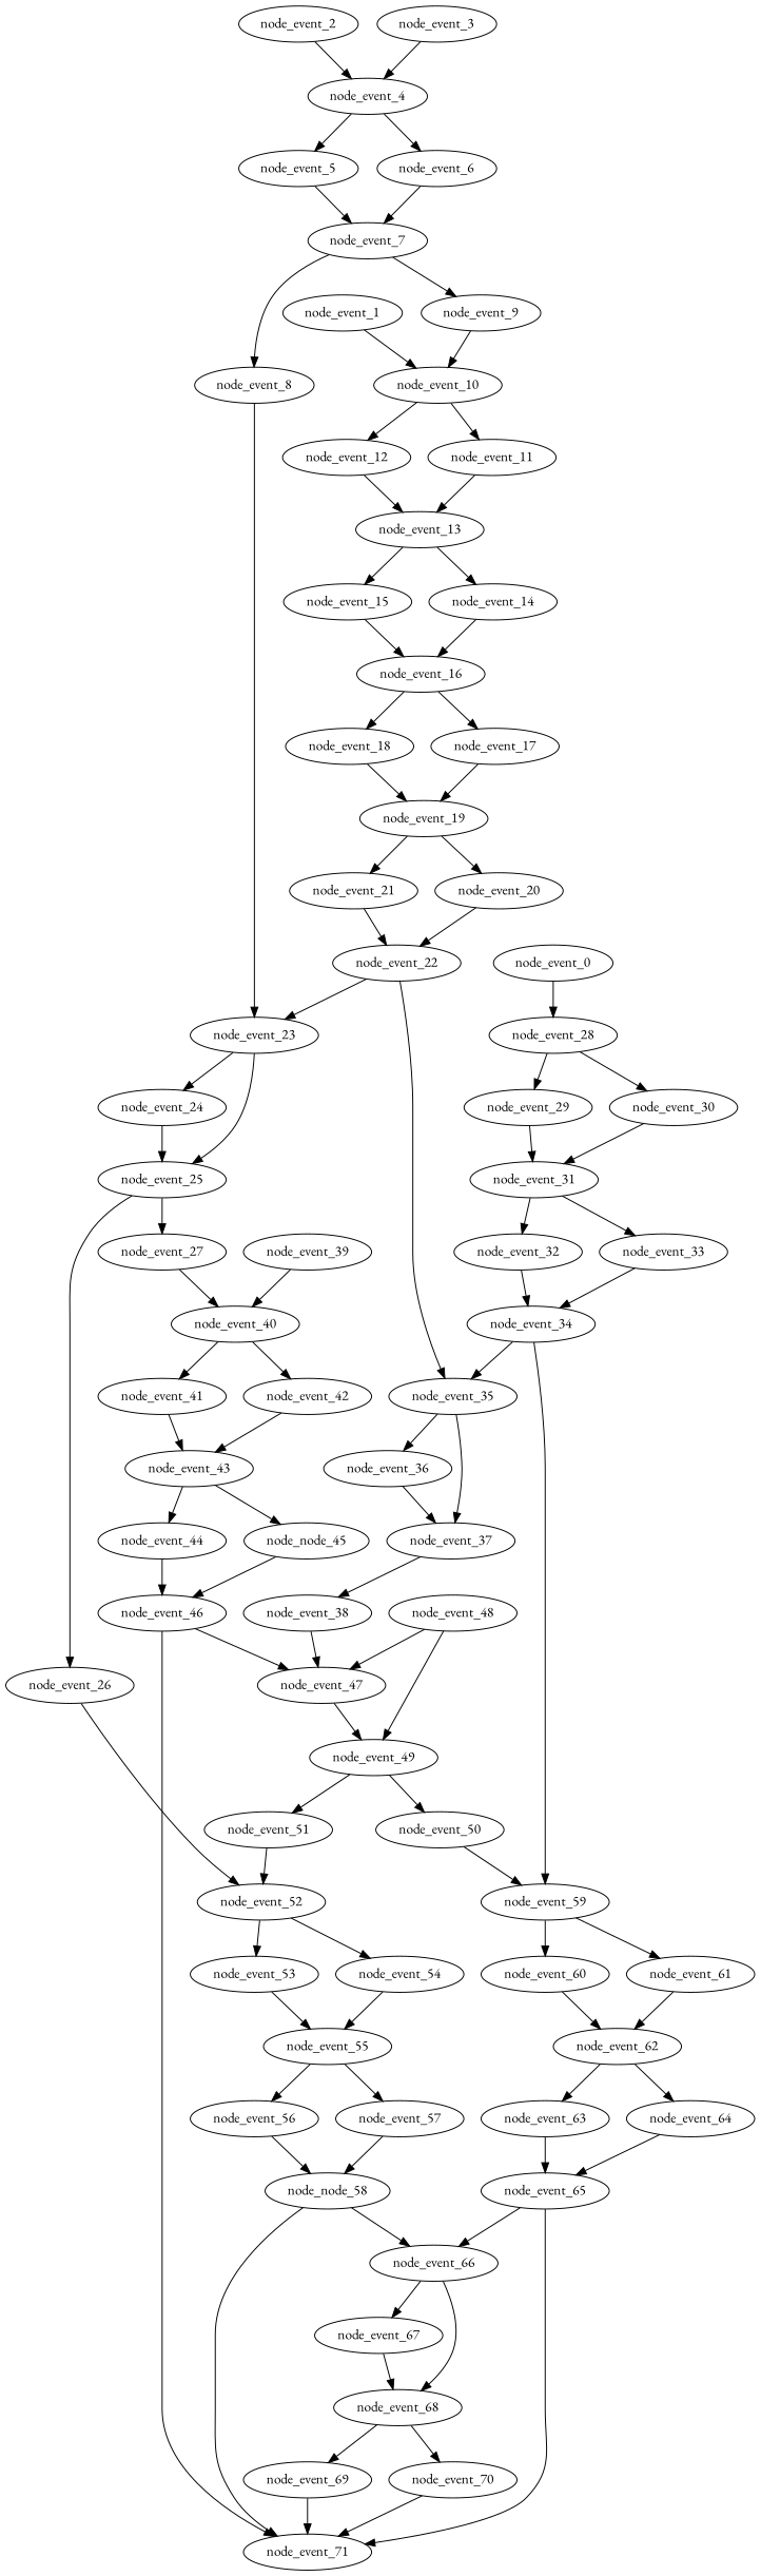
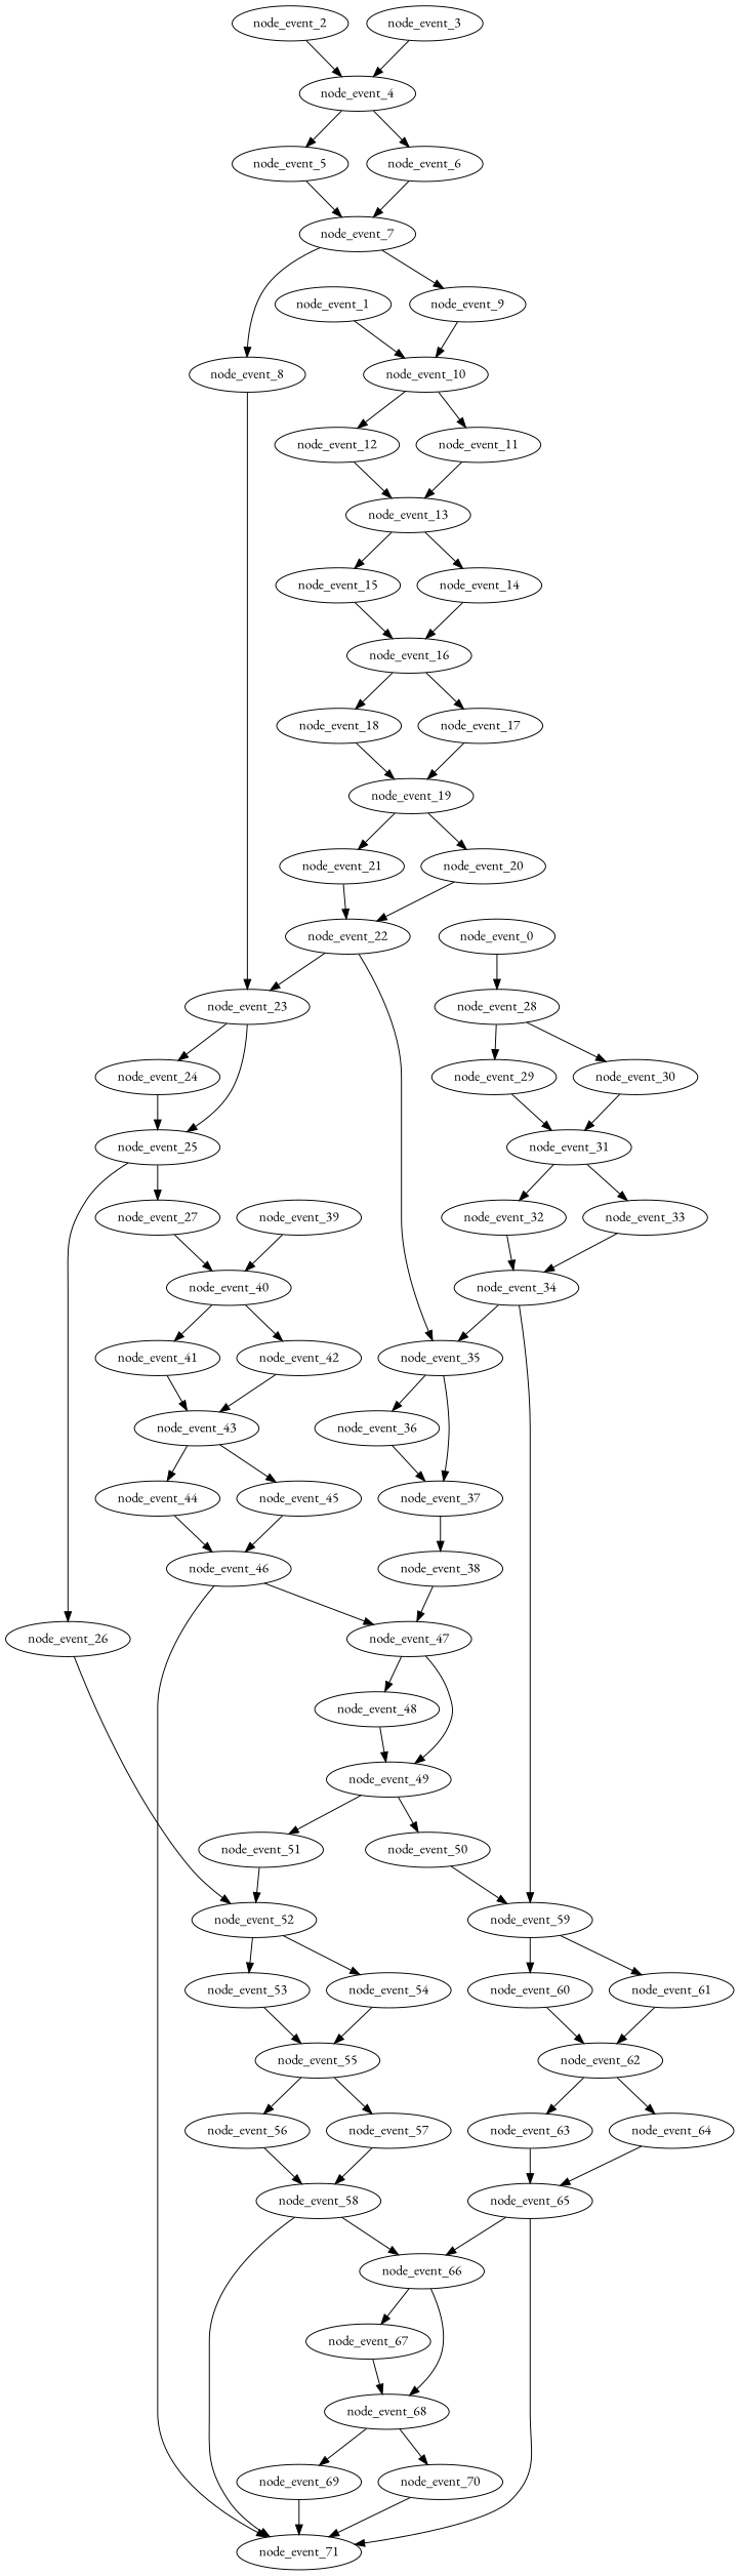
  digraph {
    fontname="EB Garamond"
    node [Dependencies=0 Depth=1 EventType="DotQasm.Scheduling.GateEvent" Latency="00:00:00.0010000" Priority=0.043000000000000024 fontname="EB Garamond"]
    edge [fontname="EB Garamond"]
    node_event_0 [EventIndex=0 Priority=0.04600000000000003]
    node_event_28 [Dependencies=1 Depth=2 EventIndex=28 EventType="DotQasm.Scheduling.ControlledGateEvent" Latency="00:00:00.0020000" Priority=0.045000000000000026]
    node_event_29 [Dependencies=2 Depth=3 EventIndex=29]
    node_event_30 [Dependencies=2 Depth=3 EventIndex=30]
    node_event_1 [EventIndex=1 Priority=0.05200000000000003]
    node_event_10 [Dependencies=11 Depth=6 EventIndex=10 EventType="DotQasm.Scheduling.ControlledGateEvent" Latency="00:00:00.0020000" Priority=0.05100000000000003]
    node_event_11 [Dependencies=12 Depth=7 EventIndex=11 Priority=0.04900000000000003]
    node_event_12 [Dependencies=12 Depth=7 EventIndex=12 Priority=0.04900000000000003]
    node_event_2 [EventIndex=2 Priority=0.05800000000000004]
    node_event_4 [Dependencies=2 Depth=2 EventIndex=4 EventType="DotQasm.Scheduling.ControlledGateEvent" Latency="00:00:00.0020000" Priority=0.05700000000000004]
    node_event_5 [Dependencies=3 Depth=3 EventIndex=5 Priority=0.055000000000000035]
    node_event_6 [Dependencies=3 Depth=3 EventIndex=6 Priority=0.055000000000000035]
    node_event_3 [EventIndex=3 Priority=0.05800000000000004]
    node_event_7 [Dependencies=8 Depth=4 EventIndex=7 EventType="DotQasm.Scheduling.ControlledGateEvent" Latency="00:00:00.0020000" Priority=0.054000000000000034]
    node_event_8 [Dependencies=9 Depth=5 EventIndex=8 Priority=0.03800000000000002]
    node_event_9 [Dependencies=9 Depth=5 EventIndex=9 Priority=0.05200000000000003]
    node_event_23 [Dependencies=247 Depth=15 EventIndex=23 EventType="DotQasm.Scheduling.ControlledGateEvent" Latency="00:00:00.0020000" Priority=0.03700000000000002]
    node_event_24 [Dependencies=248 Depth=16 EventIndex=24 Priority=0.03500000000000002]
    node_event_25 [Dependencies=497 Depth=17 EventIndex=25 EventType="DotQasm.Scheduling.ControlledGateEvent" Latency="00:00:00.0020000" Priority=0.034000000000000016]
    node_event_13 [Dependencies=26 Depth=8 EventIndex=13 EventType="DotQasm.Scheduling.ControlledGateEvent" Latency="00:00:00.0020000" Priority=0.04800000000000003]
    node_event_14 [Dependencies=27 Depth=9 EventIndex=14 Priority=0.04600000000000003]
    node_event_15 [Dependencies=27 Depth=9 EventIndex=15 Priority=0.04600000000000003]
    node_event_16 [Dependencies=56 Depth=10 EventIndex=16 EventType="DotQasm.Scheduling.ControlledGateEvent" Latency="00:00:00.0020000" Priority=0.045000000000000026]
    node_event_17 [Dependencies=57 Depth=11 EventIndex=17]
    node_event_18 [Dependencies=57 Depth=11 EventIndex=18]
    node_event_19 [Dependencies=116 Depth=12 EventIndex=19 EventType="DotQasm.Scheduling.ControlledGateEvent" Latency="00:00:00.0020000" Priority=0.04200000000000002]
    node_event_20 [Dependencies=117 Depth=13 EventIndex=20 Priority=0.04000000000000002]
    node_event_21 [Dependencies=117 Depth=13 EventIndex=21 Priority=0.04000000000000002]
    node_event_22 [Dependencies=236 Depth=14 EventIndex=22 EventType="DotQasm.Scheduling.ControlledGateEvent" Latency="00:00:00.0020000" Priority=0.03900000000000002]
    node_event_35 [Dependencies=254 Depth=15 EventIndex=35 EventType="DotQasm.Scheduling.ControlledGateEvent" Latency="00:00:00.0020000" Priority=0.03700000000000002]
    node_event_36 [Dependencies=255 Depth=16 EventIndex=36 Priority=0.03500000000000002]
    node_event_37 [Dependencies=511 Depth=17 EventIndex=37 EventType="DotQasm.Scheduling.ControlledGateEvent" Latency="00:00:00.0020000" Priority=0.034000000000000016]
    node_event_26 [Dependencies=498 Depth=18 EventIndex=26 Priority=0.018000000000000002]
    node_event_27 [Dependencies=498 Depth=18 EventIndex=27 Priority=0.032000000000000015]
    node_event_52 [Dependencies=9652 Depth=28 EventIndex=52 EventType="DotQasm.Scheduling.ControlledGateEvent" Latency="00:00:00.0020000" Priority=0.017]
    node_event_40 [Dependencies=1012 Depth=19 EventIndex=40 EventType="DotQasm.Scheduling.ControlledGateEvent" Latency="00:00:00.0020000" Priority=0.031000000000000014]
    node_event_53 [Dependencies=9653 Depth=29 EventIndex=53 Priority=0.015]
    node_event_54 [Dependencies=9653 Depth=29 EventIndex=54 Priority=0.015]
    node_event_41 [Dependencies=1013 Depth=20 EventIndex=41 Priority=0.029000000000000012]
    node_event_42 [Dependencies=1013 Depth=20 EventIndex=42 Priority=0.029000000000000012]
    node_event_31 [Dependencies=6 Depth=4 EventIndex=31 EventType="DotQasm.Scheduling.ControlledGateEvent" Latency="00:00:00.0020000" Priority=0.04200000000000002]
    node_event_32 [Dependencies=7 Depth=5 EventIndex=32 Priority=0.04000000000000002]
    node_event_33 [Dependencies=7 Depth=5 EventIndex=33 Priority=0.04000000000000002]
    node_event_34 [Dependencies=16 Depth=6 EventIndex=34 EventType="DotQasm.Scheduling.ControlledGateEvent" Latency="00:00:00.0020000" Priority=0.03900000000000002]
    node_event_59 [Dependencies=9170 Depth=28 EventIndex=59 EventType="DotQasm.Scheduling.ControlledGateEvent" Latency="00:00:00.0020000" Priority=0.017]
    node_event_60 [Dependencies=9171 Depth=29 EventIndex=60 Priority=0.015]
    node_event_61 [Dependencies=9171 Depth=29 EventIndex=61 Priority=0.015]
    node_event_38 [Dependencies=512 Depth=18 EventIndex=38 Priority=0.024000000000000007]
    node_event_47 [Dependencies=4574 Depth=24 EventIndex=47 EventType="DotQasm.Scheduling.ControlledGateEvent" Latency="00:00:00.0020000" Priority=0.023000000000000007]
    node_event_39 [Dependencies=512 Depth=18 EventIndex=39 Priority=0.032000000000000015]
    node_event_48 [Dependencies=4575 Depth=25 EventIndex=48 Priority=0.021000000000000005]
    node_event_49 [Dependencies=9151 Depth=26 EventIndex=49 EventType="DotQasm.Scheduling.ControlledGateEvent" Latency="00:00:00.0020000" Priority=0.020000000000000004]
    node_event_43 [Dependencies=2028 Depth=21 EventIndex=43 EventType="DotQasm.Scheduling.ControlledGateEvent" Latency="00:00:00.0020000" Priority=0.02800000000000001]
    node_event_44 [Dependencies=2029 Depth=22 EventIndex=44 Priority=0.02600000000000001]
-   node_event_45 [Dependencies=2029 Depth=22 EventIndex=45 Priority=0.02600000000000001 label=node_node_45]
+   node_event_45 [Dependencies=2029 Depth=22 EventIndex=45 Priority=0.02600000000000001]
    node_event_46 [Dependencies=4060 Depth=23 EventIndex=46 EventType="DotQasm.Scheduling.ControlledGateEvent" Latency="00:00:00.0020000" Priority=0.02500000000000001]
    node_event_71 [Dependencies=380641 Depth=37 EventIndex=71 EventType="DotQasm.Scheduling.MeasurementEvent" Latency="00:00:00.0030000" Priority=0.003]
    node_event_50 [Dependencies=9152 Depth=27 EventIndex=50 Priority=0.018000000000000002]
    node_event_51 [Dependencies=9152 Depth=27 EventIndex=51 Priority=0.018000000000000002]
    node_event_55 [Dependencies=19308 Depth=30 EventIndex=55 EventType="DotQasm.Scheduling.ControlledGateEvent" Latency="00:00:00.0020000" Priority=0.014]
    node_event_56 [Dependencies=19309 Depth=31 EventIndex=56 Priority=0.012]
    node_event_57 [Dependencies=19309 Depth=31 EventIndex=57 Priority=0.012]
-   node_event_58 [Dependencies=38620 Depth=32 EventIndex=58 EventType="DotQasm.Scheduling.ControlledGateEvent" Latency="00:00:00.0020000" Priority=0.011000000000000001 label=node_node_58]
+   node_event_58 [Dependencies=38620 Depth=32 EventIndex=58 EventType="DotQasm.Scheduling.ControlledGateEvent" Latency="00:00:00.0020000" Priority=0.011000000000000001]
    node_event_66 [Dependencies=75314 Depth=33 EventIndex=66 EventType="DotQasm.Scheduling.ControlledGateEvent" Latency="00:00:00.0020000" Priority=0.009000000000000001]
    node_event_67 [Dependencies=75315 Depth=34 EventIndex=67 Priority=0.007]
    node_event_68 [Dependencies=150631 Depth=35 EventIndex=68 EventType="DotQasm.Scheduling.ControlledGateEvent" Latency="00:00:00.0020000" Priority=0.006]
    node_event_62 [Dependencies=18344 Depth=30 EventIndex=62 EventType="DotQasm.Scheduling.ControlledGateEvent" Latency="00:00:00.0020000" Priority=0.014]
    node_event_63 [Dependencies=18345 Depth=31 EventIndex=63 Priority=0.012]
    node_event_64 [Dependencies=18345 Depth=31 EventIndex=64 Priority=0.012]
    node_event_65 [Dependencies=36692 Depth=32 EventIndex=65 EventType="DotQasm.Scheduling.ControlledGateEvent" Latency="00:00:00.0020000" Priority=0.011000000000000001]
    node_event_69 [Dependencies=150632 Depth=36 EventIndex=69 Priority=0.004]
    node_event_70 [Dependencies=150632 Depth=36 EventIndex=70 Priority=0.004]
    node_event_0 -> node_event_28
    node_event_28 -> node_event_29
    node_event_28 -> node_event_30
    node_event_29 -> node_event_31
    node_event_30 -> node_event_31
    node_event_1 -> node_event_10
    node_event_10 -> node_event_11
    node_event_10 -> node_event_12
    node_event_11 -> node_event_13
    node_event_12 -> node_event_13
    node_event_2 -> node_event_4
    node_event_4 -> node_event_5
    node_event_4 -> node_event_6
    node_event_5 -> node_event_7
    node_event_6 -> node_event_7
    node_event_3 -> node_event_4
    node_event_7 -> node_event_8
    node_event_7 -> node_event_9
    node_event_8 -> node_event_23
    node_event_9 -> node_event_10
    node_event_23 -> node_event_24
    node_event_23 -> node_event_25
    node_event_24 -> node_event_25
    node_event_25 -> node_event_26
    node_event_25 -> node_event_27
    node_event_13 -> node_event_14
    node_event_13 -> node_event_15
    node_event_14 -> node_event_16
    node_event_15 -> node_event_16
    node_event_16 -> node_event_17
    node_event_16 -> node_event_18
    node_event_17 -> node_event_19
    node_event_18 -> node_event_19
    node_event_19 -> node_event_20
    node_event_19 -> node_event_21
    node_event_20 -> node_event_22
    node_event_21 -> node_event_22
    node_event_22 -> node_event_23
    node_event_22 -> node_event_35
    node_event_35 -> node_event_36
    node_event_35 -> node_event_37
    node_event_36 -> node_event_37
    node_event_37 -> node_event_38
    node_event_26 -> node_event_52
    node_event_27 -> node_event_40
    node_event_52 -> node_event_53
    node_event_52 -> node_event_54
    node_event_40 -> node_event_41
    node_event_40 -> node_event_42
    node_event_53 -> node_event_55
    node_event_54 -> node_event_55
    node_event_41 -> node_event_43
    node_event_42 -> node_event_43
    node_event_31 -> node_event_32
    node_event_31 -> node_event_33
    node_event_32 -> node_event_34
    node_event_33 -> node_event_34
    node_event_34 -> node_event_35
    node_event_34 -> node_event_59
    node_event_59 -> node_event_60
    node_event_59 -> node_event_61
    node_event_60 -> node_event_62
    node_event_61 -> node_event_62
    node_event_38 -> node_event_47
-   node_event_48 -> node_event_47
+   node_event_47 -> node_event_48
    node_event_47 -> node_event_49
    node_event_39 -> node_event_40
    node_event_48 -> node_event_49
    node_event_49 -> node_event_50
    node_event_49 -> node_event_51
    node_event_43 -> node_event_44
    node_event_43 -> node_event_45
    node_event_44 -> node_event_46
    node_event_45 -> node_event_46
    node_event_46 -> node_event_47
    node_event_46 -> node_event_71
    node_event_50 -> node_event_59
    node_event_51 -> node_event_52
    node_event_55 -> node_event_56
    node_event_55 -> node_event_57
    node_event_56 -> node_event_58
    node_event_57 -> node_event_58
    node_event_58 -> node_event_71
    node_event_58 -> node_event_66
    node_event_66 -> node_event_67
    node_event_66 -> node_event_68
    node_event_67 -> node_event_68
    node_event_68 -> node_event_69
    node_event_68 -> node_event_70
    node_event_62 -> node_event_63
    node_event_62 -> node_event_64
    node_event_63 -> node_event_65
    node_event_64 -> node_event_65
    node_event_65 -> node_event_71
    node_event_65 -> node_event_66
    node_event_69 -> node_event_71
    node_event_70 -> node_event_71
  }
